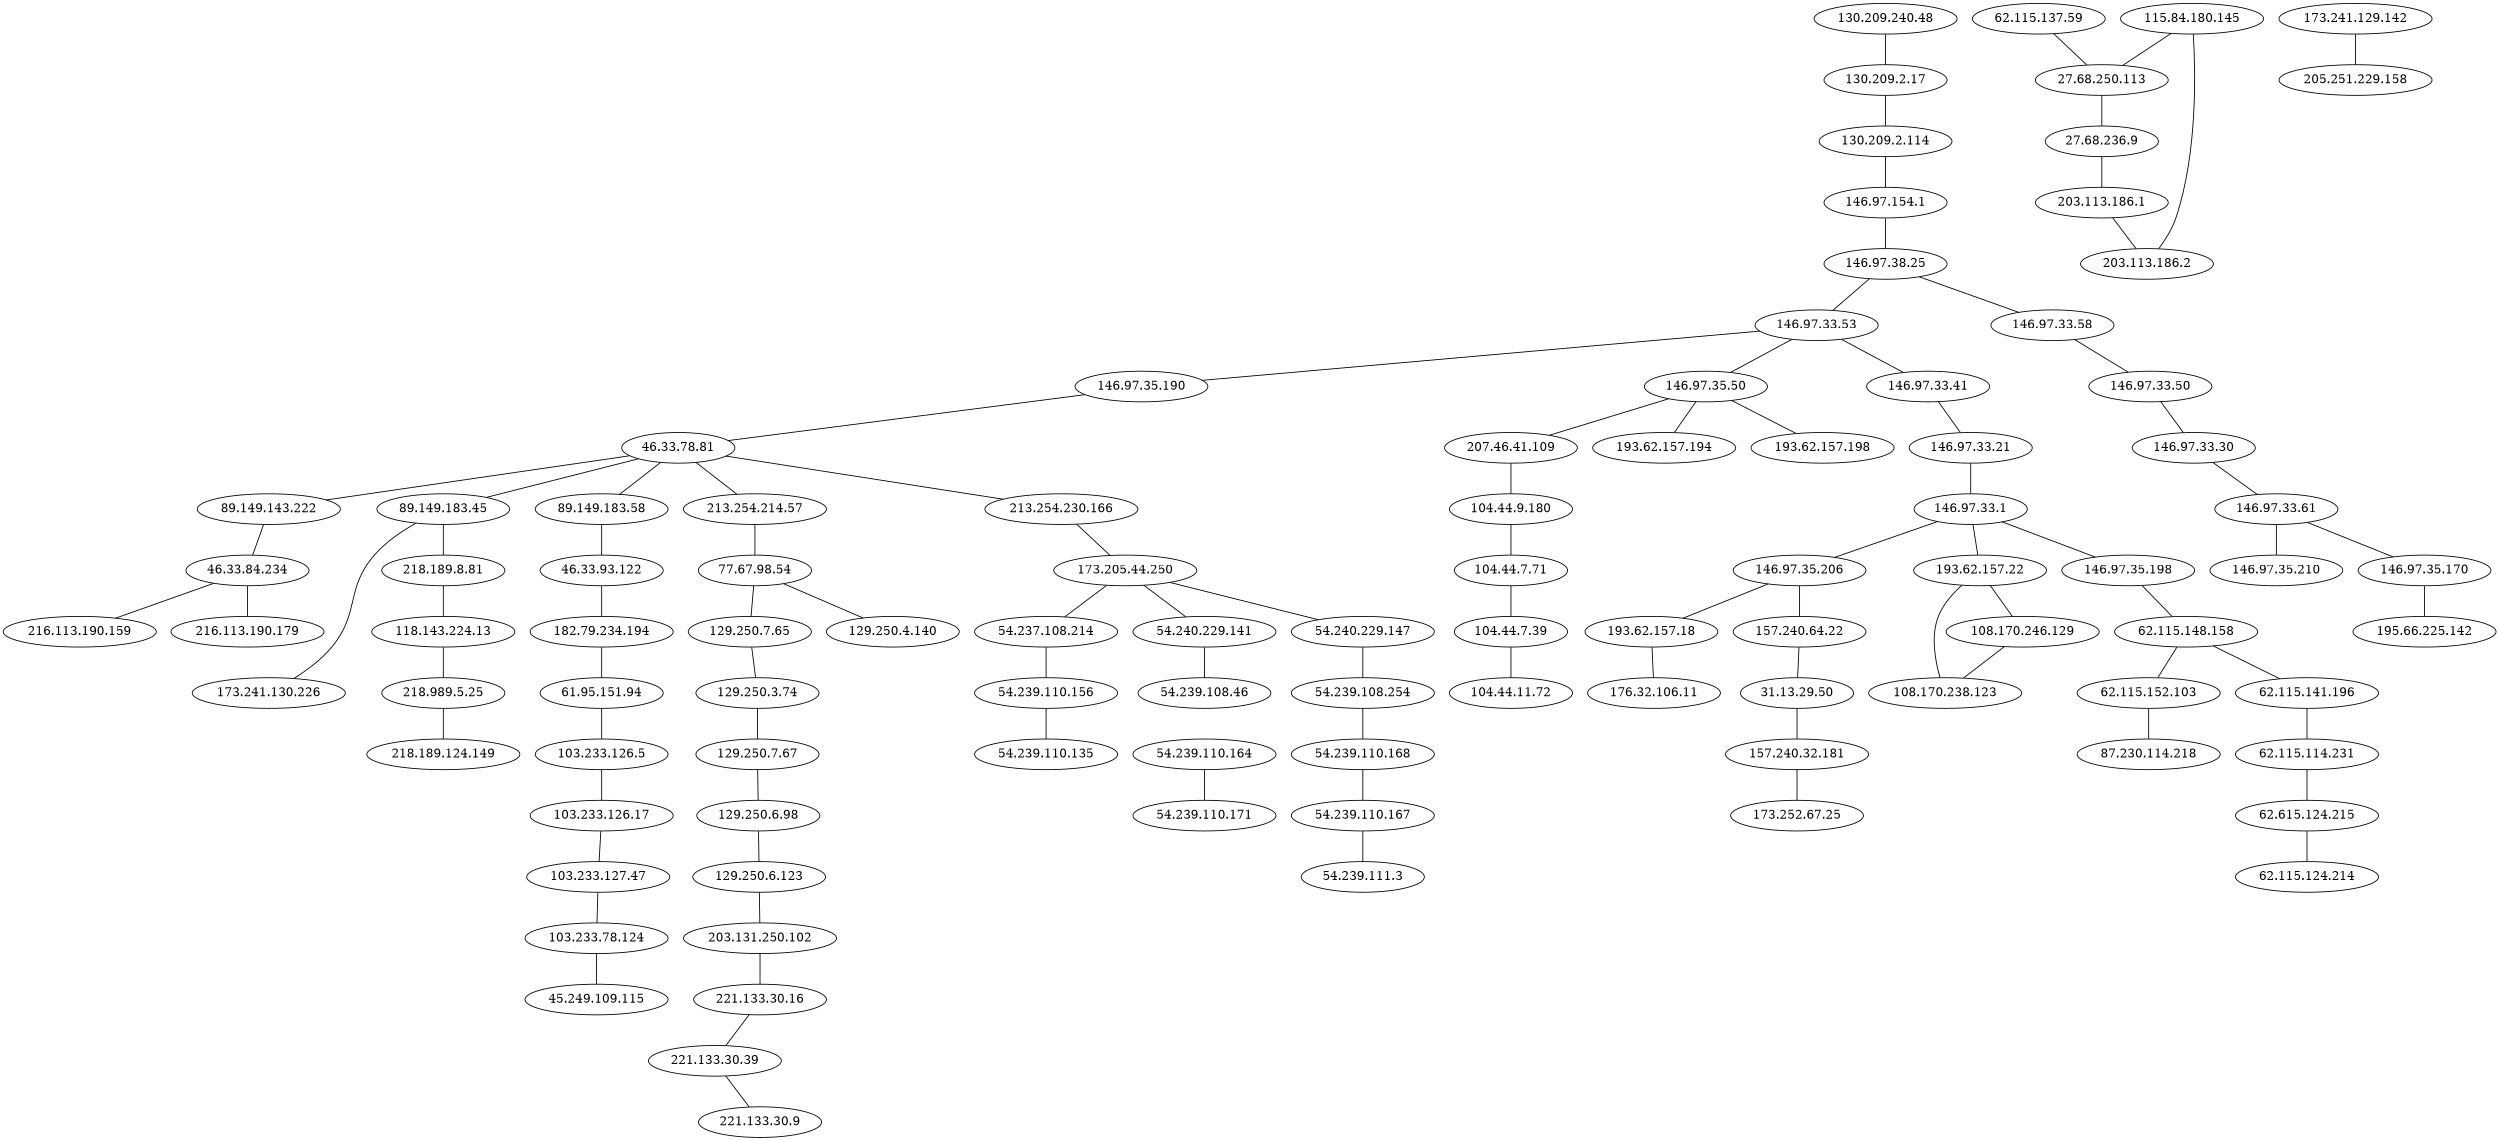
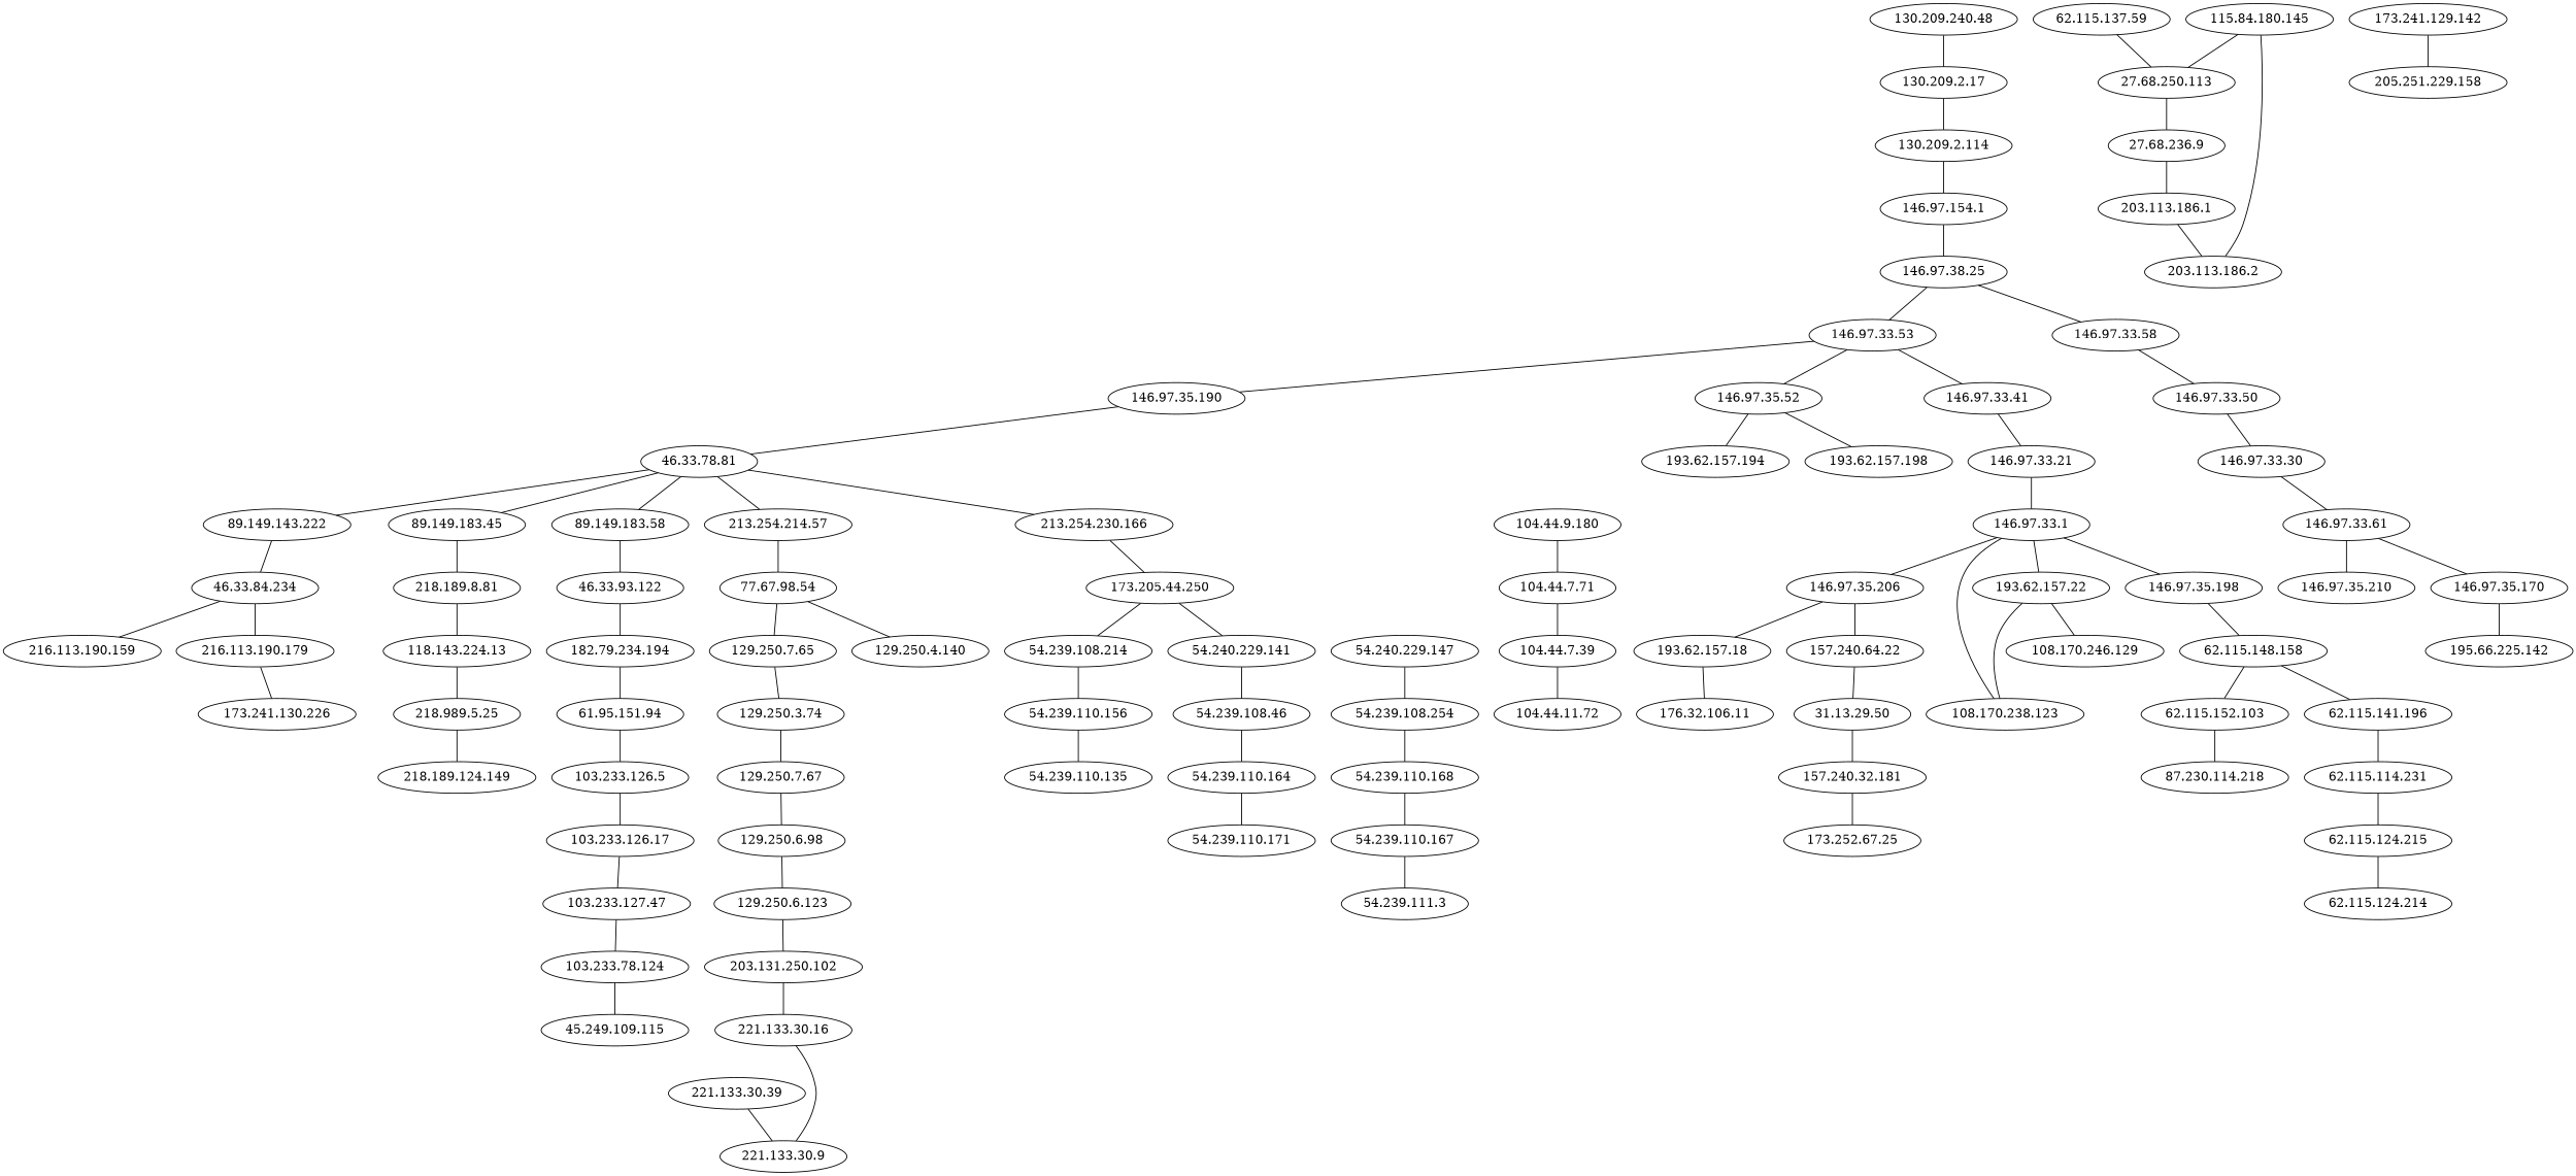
  graph {
    "103.233.126.17"
    "103.233.127.47"
    "103.233.78.124"
    "45.249.109.115"
    "103.233.126.5"
    "104.44.7.39"
    "104.44.11.72"
    "104.44.7.71"
    "104.44.9.180"
    "108.170.246.129"
    "108.170.238.123"
    "115.84.180.145"
    "27.68.250.113"
    "27.68.236.9"
    "203.113.186.1"
    n16 [label="218.989.5.25"]
    "118.143.224.13"
    "218.189.124.149"
    "129.250.3.74"
    "129.250.7.67"
    "129.250.6.98"
    "129.250.6.123"
    "129.250.7.65"
    "203.131.250.102"
    "221.133.30.16"
    "221.133.30.39"
    "130.209.2.114"
    "146.97.154.1"
    "146.97.38.25"
    "146.97.33.53"
    "146.97.33.58"
    "130.209.2.17"
    "130.209.240.48"
    "146.97.33.41"
    "146.97.35.190"
-   "146.97.35.50"
+   "146.97.35.50" [label="146.97.35.52"]
    "146.97.33.50"
    "146.97.33.1"
    "146.97.35.198"
    "146.97.35.206"
    "193.62.157.22"
    "62.115.148.158"
    "157.240.64.22"
    "193.62.157.18"
    "62.115.141.196"
    "62.115.152.103"
    "31.13.29.50"
    "176.32.106.11"
    "146.97.33.21"
    "146.97.33.30"
    "146.97.33.61"
    "146.97.35.170"
    "146.97.35.210"
    "195.66.225.142"
    "46.33.78.81"
    "193.62.157.194"
    "193.62.157.198"
-   "207.46.41.109"
    "213.254.214.57"
    "213.254.230.166"
    "89.149.143.222"
    "89.149.183.45"
    "89.149.183.58"
    "77.67.98.54"
    "173.205.44.250"
    "46.33.84.234"
    "173.241.130.226"
    "218.189.8.81"
    "46.33.93.122"
    "62.115.114.231"
    "87.230.114.218"
    "157.240.32.181"
    "173.252.67.25"
-   "54.239.108.214" [label="54.237.108.214"]
+   "54.239.108.214"
    "54.240.229.141"
    "54.240.229.147"
    "54.239.110.156"
    "54.239.108.46"
    "54.239.108.254"
    "54.239.110.135"
    "54.239.110.164"
    "54.239.110.168"
    "173.241.129.142"
    "205.251.229.158"
    "182.79.234.194"
    "61.95.151.94"
    "203.113.186.2"
    "221.133.30.9"
    "129.250.4.140"
    "216.113.190.159"
    "216.113.190.179"
    n92 [label="54.239.110.167"]
    "54.239.111.3"
    "54.239.110.171"
-   "62.115.124.215" [label="62.615.124.215"]
+   "62.115.124.215"
    "62.115.124.214"
    "62.115.137.59"
    "103.233.126.17" -- "103.233.127.47"
    "103.233.127.47" -- "103.233.78.124"
    "103.233.78.124" -- "45.249.109.115"
    "103.233.126.5" -- "103.233.126.17"
    "104.44.7.39" -- "104.44.11.72"
    "104.44.7.71" -- "104.44.7.39"
    "104.44.9.180" -- "104.44.7.71"
-   "108.170.246.129" -- "108.170.238.123"
+   "146.97.33.1" -- "108.170.238.123"
    "115.84.180.145" -- "27.68.250.113"
    "27.68.250.113" -- "27.68.236.9"
    "27.68.236.9" -- "203.113.186.1"
    "203.113.186.1" -- "203.113.186.2"
    n16 -- "218.189.124.149"
    "118.143.224.13" -- n16
    "129.250.3.74" -- "129.250.7.67"
    "129.250.7.67" -- "129.250.6.98"
    "129.250.6.98" -- "129.250.6.123"
    "129.250.6.123" -- "203.131.250.102"
    "129.250.7.65" -- "129.250.3.74"
    "203.131.250.102" -- "221.133.30.16"
-   "221.133.30.16" -- "221.133.30.39"
+   "221.133.30.16" -- "221.133.30.9"
    "221.133.30.39" -- "221.133.30.9"
    "130.209.2.114" -- "146.97.154.1"
    "146.97.154.1" -- "146.97.38.25"
    "146.97.38.25" -- "146.97.33.53"
    "146.97.38.25" -- "146.97.33.58"
    "146.97.33.53" -- "146.97.33.41"
    "146.97.33.53" -- "146.97.35.190"
    "146.97.33.53" -- "146.97.35.50"
    "146.97.33.58" -- "146.97.33.50"
    "130.209.2.17" -- "130.209.2.114"
    "130.209.240.48" -- "130.209.2.17"
    "146.97.33.41" -- "146.97.33.21"
    "146.97.35.190" -- "46.33.78.81"
    "146.97.35.50" -- "193.62.157.194"
    "146.97.35.50" -- "193.62.157.198"
-   "146.97.35.50" -- "207.46.41.109"
    "146.97.33.50" -- "146.97.33.30"
    "146.97.33.1" -- "146.97.35.198"
    "146.97.33.1" -- "146.97.35.206"
    "146.97.33.1" -- "193.62.157.22"
    "146.97.35.198" -- "62.115.148.158"
    "146.97.35.206" -- "157.240.64.22"
    "146.97.35.206" -- "193.62.157.18"
    "193.62.157.22" -- "108.170.246.129"
    "193.62.157.22" -- "108.170.238.123"
    "62.115.148.158" -- "62.115.141.196"
    "62.115.148.158" -- "62.115.152.103"
    "157.240.64.22" -- "31.13.29.50"
    "193.62.157.18" -- "176.32.106.11"
    "62.115.141.196" -- "62.115.114.231"
    "62.115.152.103" -- "87.230.114.218"
    "31.13.29.50" -- "157.240.32.181"
    "146.97.33.21" -- "146.97.33.1"
    "146.97.33.30" -- "146.97.33.61"
    "146.97.33.61" -- "146.97.35.170"
    "146.97.33.61" -- "146.97.35.210"
    "146.97.35.170" -- "195.66.225.142"
    "46.33.78.81" -- "213.254.214.57"
    "46.33.78.81" -- "213.254.230.166"
    "46.33.78.81" -- "89.149.143.222"
    "46.33.78.81" -- "89.149.183.45"
    "46.33.78.81" -- "89.149.183.58"
-   "207.46.41.109" -- "104.44.9.180"
    "213.254.214.57" -- "77.67.98.54"
    "213.254.230.166" -- "173.205.44.250"
    "89.149.143.222" -- "46.33.84.234"
-   "89.149.183.45" -- "173.241.130.226"
+   "216.113.190.179" -- "173.241.130.226"
    "89.149.183.45" -- "218.189.8.81"
    "89.149.183.58" -- "46.33.93.122"
    "77.67.98.54" -- "129.250.7.65"
    "77.67.98.54" -- "129.250.4.140"
    "173.205.44.250" -- "54.239.108.214"
    "173.205.44.250" -- "54.240.229.141"
-   "173.205.44.250" -- "54.240.229.147"
    "46.33.84.234" -- "216.113.190.159"
    "46.33.84.234" -- "216.113.190.179"
    "218.189.8.81" -- "118.143.224.13"
    "46.33.93.122" -- "182.79.234.194"
    "62.115.114.231" -- "62.115.124.215"
    "157.240.32.181" -- "173.252.67.25"
    "54.239.108.214" -- "54.239.110.156"
    "54.240.229.141" -- "54.239.108.46"
    "54.240.229.147" -- "54.239.108.254"
    "54.239.110.156" -- "54.239.110.135"
+   "54.239.108.46" -- "54.239.110.164"
    "54.239.108.254" -- "54.239.110.168"
    "54.239.110.164" -- "54.239.110.171"
    "54.239.110.168" -- n92
    "173.241.129.142" -- "205.251.229.158"
    "182.79.234.194" -- "61.95.151.94"
    "61.95.151.94" -- "103.233.126.5"
    "203.113.186.2" -- "115.84.180.145"
    n92 -- "54.239.111.3"
    "62.115.124.215" -- "62.115.124.214"
    "62.115.137.59" -- "27.68.250.113"
  }
